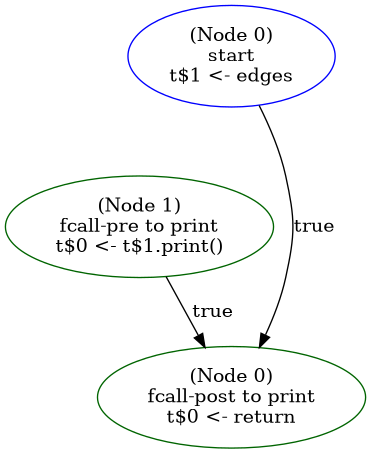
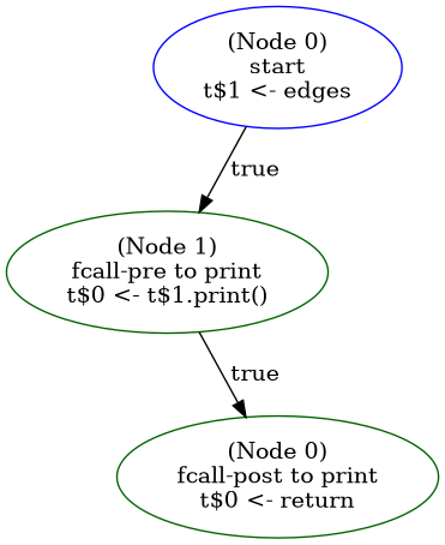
  digraph {
    node [color=darkgreen]
    n1 [color=blue label="(Node 0)\nstart\nt$1 <- edges\n"]
    n2 [label="(Node 1)\nfcall-pre to print\nt$0 <- t$1.print()\n"]
    n3 [label="(Node 0)\nfcall-post to print\nt$0 <- return\n"]
-   n1 -> n3 [label=true]
+   n1 -> n2 [label=true]
    n2 -> n3 [label=true]
  }
